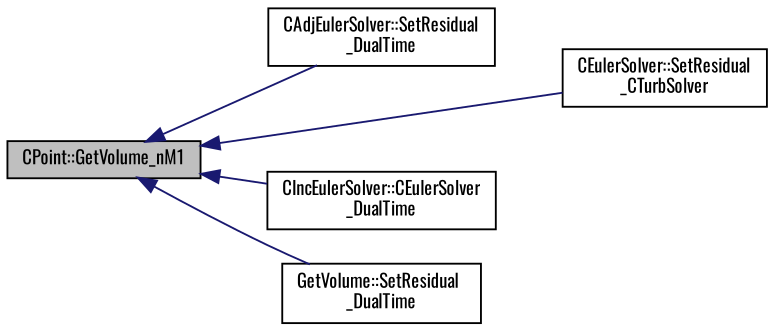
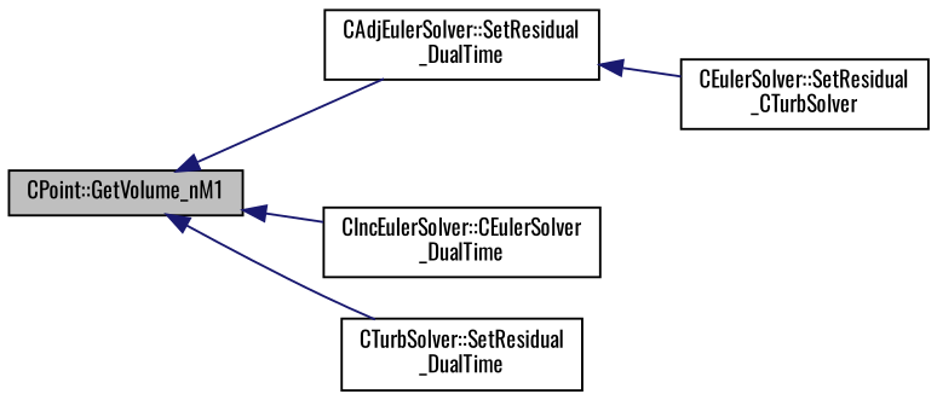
  digraph {
    fontname=Oswald
    rankdir=LR
    node [color=black fillcolor=white fontname=Oswald fontsize=10 shape=record style=filled]
    edge [color=midnightblue dir=back fontname=Oswald fontsize=10 labelfontname=Helvetica labelfontsize=10 style=solid]
    n1 [fillcolor=grey75 fontcolor=black height=0.2 label="CPoint::GetVolume_nM1" width=0.4]
    n2 [height=0.2 label="CAdjEulerSolver::SetResidual\l_DualTime" width=0.4]
    n3 [height=0.2 label="CEulerSolver::SetResidual\l_CTurbSolver" width=0.4]
    n4 [height=0.2 label="CIncEulerSolver::CEulerSolver\l_DualTime" width=0.4]
-   n5 [height=0.2 label="GetVolume::SetResidual\l_DualTime" width=0.4]
+   n5 [height=0.2 label="CTurbSolver::SetResidual\l_DualTime" width=0.4]
    n1 -> n2
-   n1 -> n3
+   n2 -> n3
    n1 -> n4
    n1 -> n5
  }
